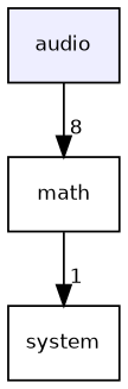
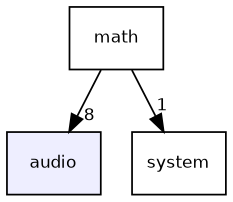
  digraph {
    compound=true
    fontname="DejaVu Sans"
    node [fontname="DejaVu Sans" fontsize=10 shape=box]
    edge [fontname="DejaVu Sans" labeldistance=1.5 labelfontname=Helvetica labelfontsize=10]
    n1 [fillcolor="#eeeeff" label=audio pencolor=black style=filled]
    n2 [label=math]
    n3 [label=system]
-   n1 -> n2 [headlabel=8]
+   n2 -> n1 [headlabel=8]
    n2 -> n3 [headlabel=1]
  }
